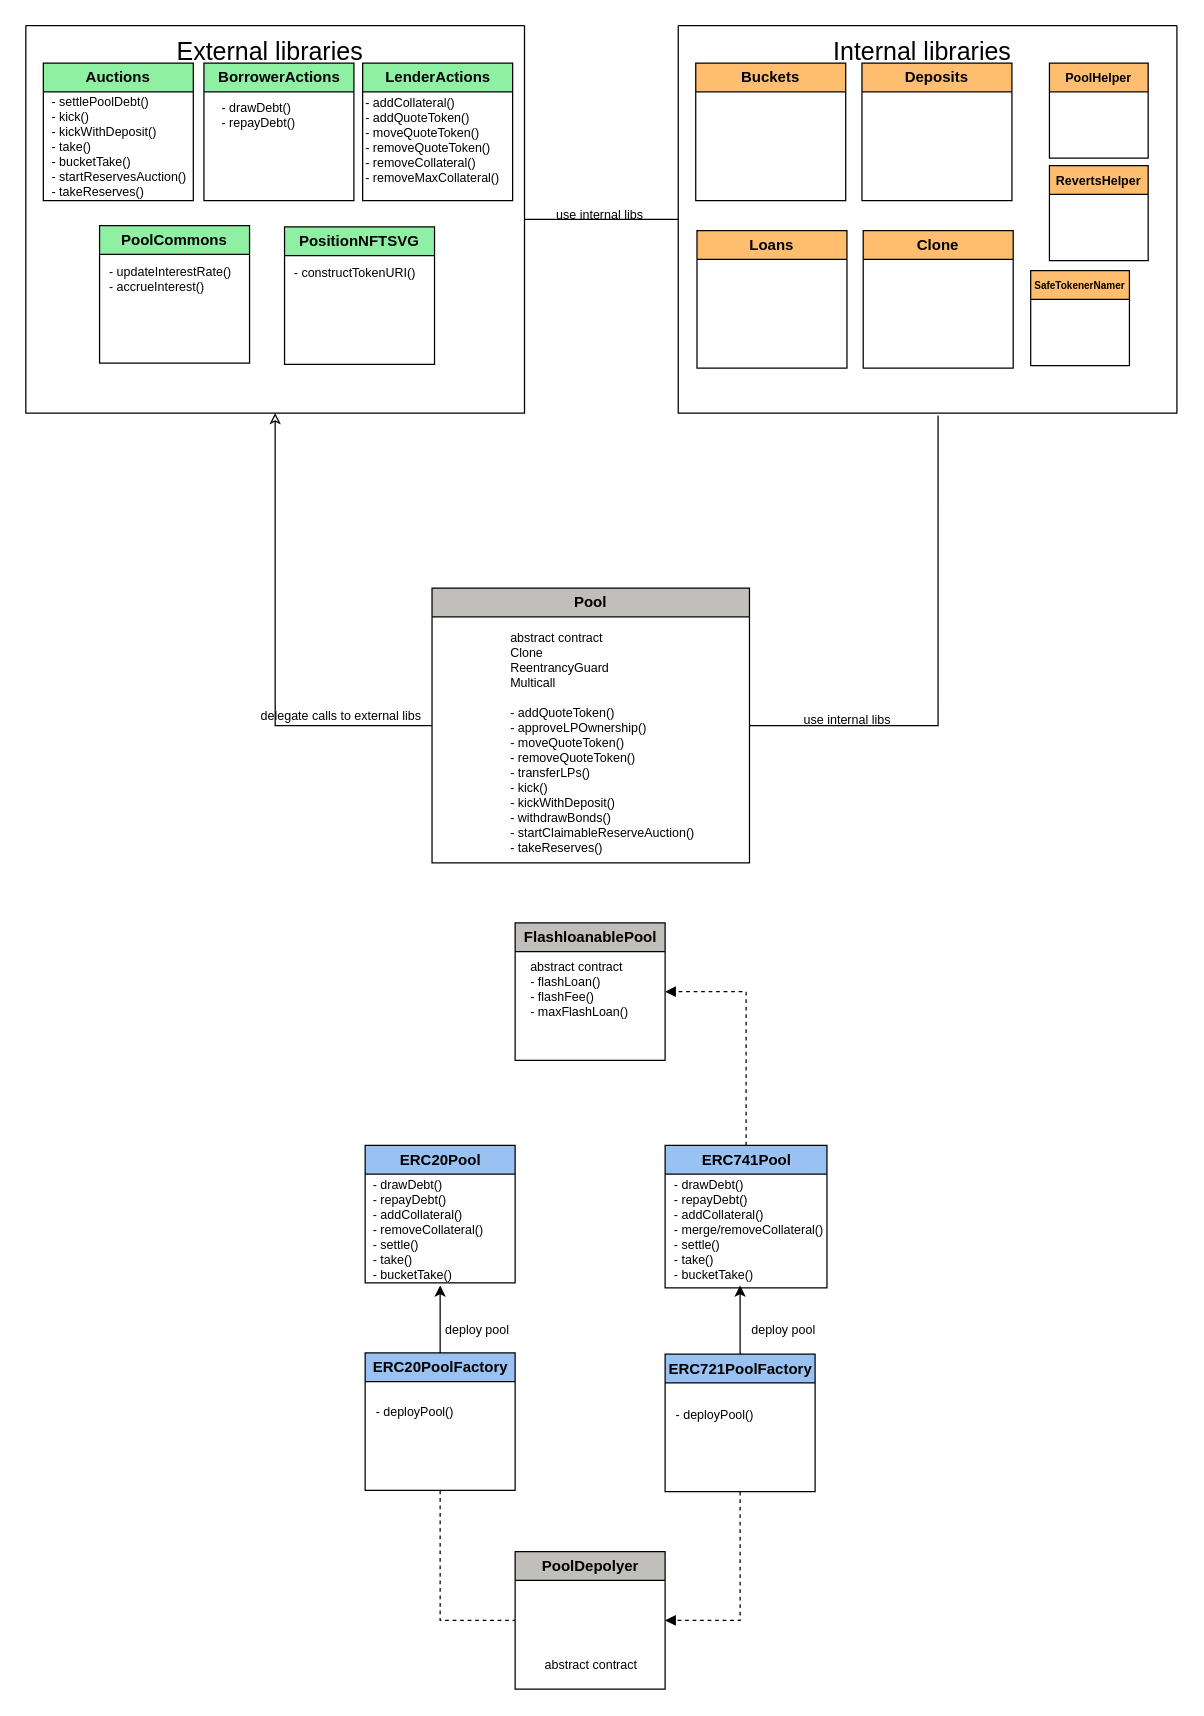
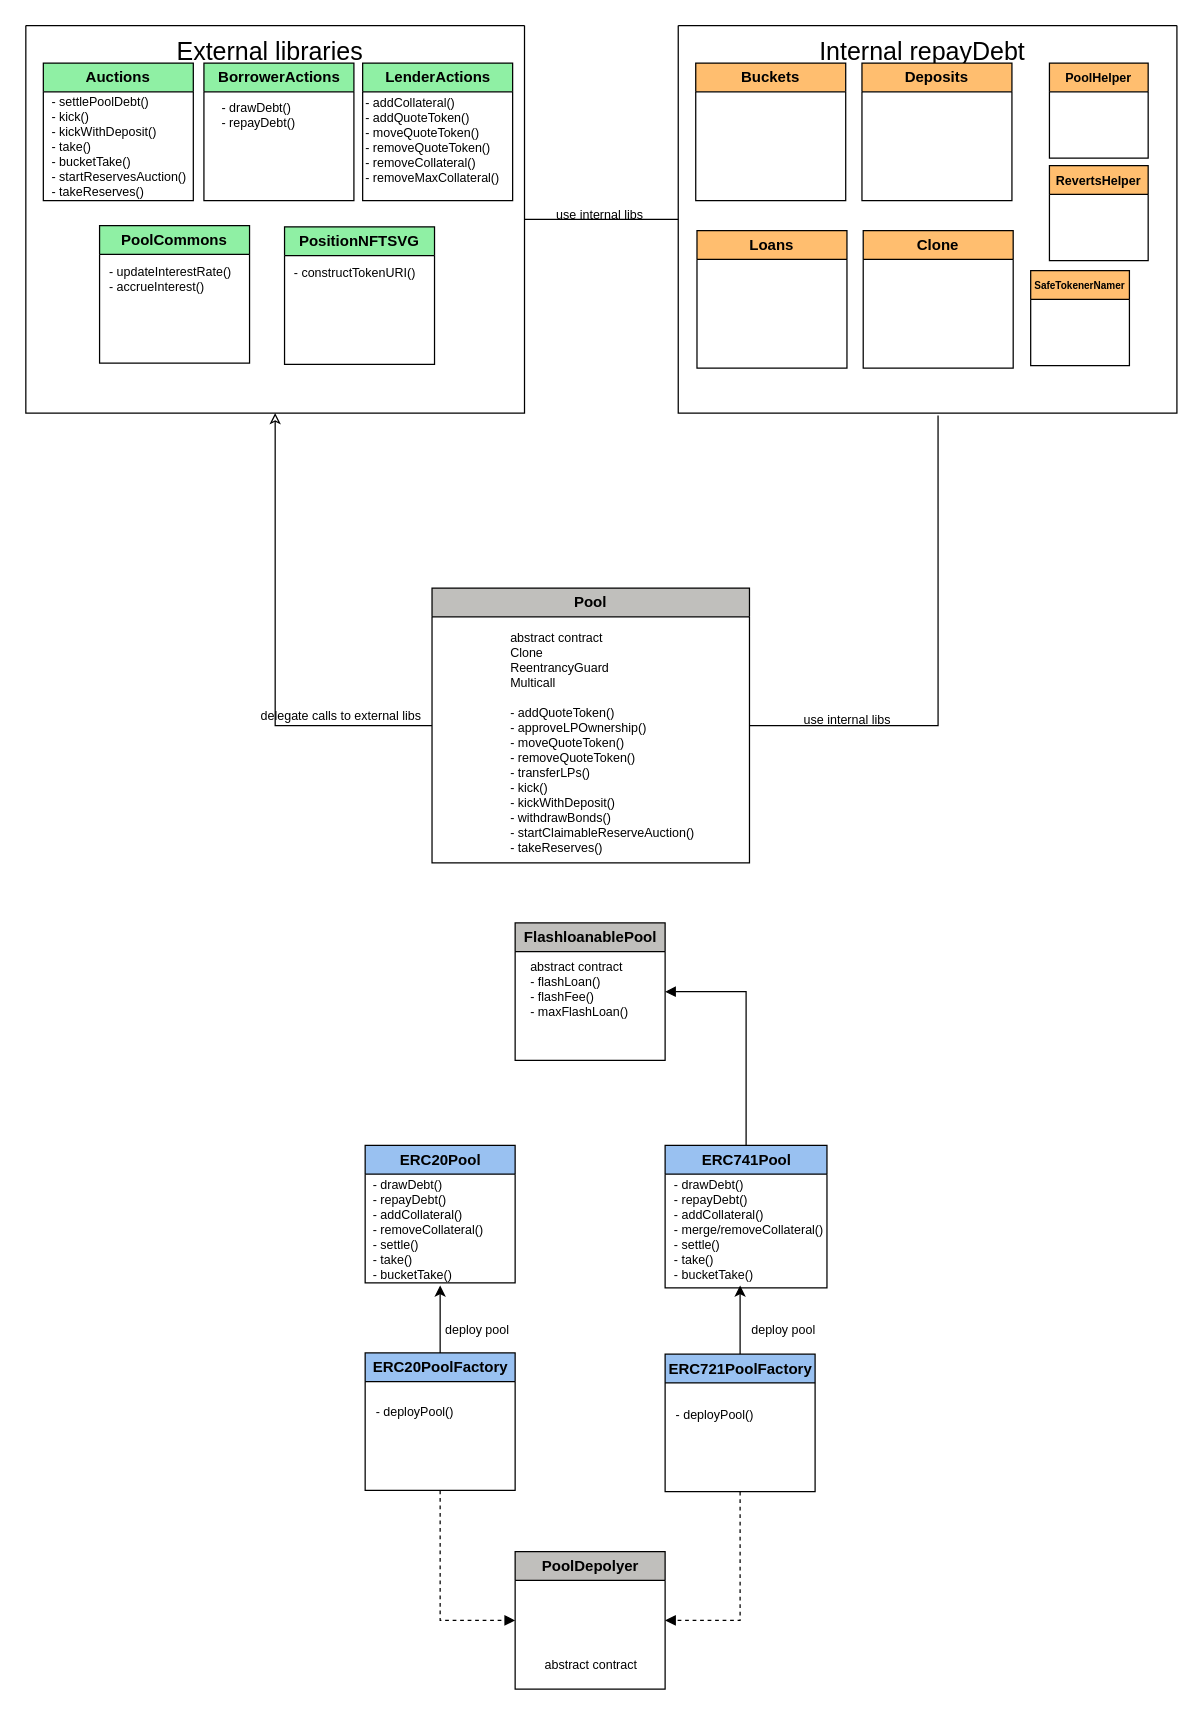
  <mxCell id="0" />
  <mxCell id="1" parent="0" />
  <mxCell id="2" value="Auctions" style="swimlane;whiteSpace=wrap;html=1;fillColor=#8ff0a4;" parent="1" vertex="1"><mxGeometry x="34" y="50" width="120" height="110" as="geometry" /></mxCell>
  <mxCell id="3" value="" style="swimlane;startSize=0;" parent="1" vertex="1"><mxGeometry x="542" y="20" width="399" height="310" as="geometry" /></mxCell>
- <mxCell id="4" value="&lt;font style=&quot;font-size: 20px;&quot;&gt;Internal libraries&lt;br&gt;&lt;/font&gt;" style="text;html=1;align=center;verticalAlign=middle;resizable=0;points=[];autosize=1;strokeColor=none;fillColor=none;" parent="3" vertex="1"><mxGeometry x="110" width="170" height="40" as="geometry" /></mxCell>
+ <mxCell id="4" value="&lt;font style=&quot;font-size: 20px;&quot;&gt;Internal repayDebt&lt;br&gt;&lt;/font&gt;" style="text;html=1;align=center;verticalAlign=middle;resizable=0;points=[];autosize=1;strokeColor=none;fillColor=none;" parent="3" vertex="1"><mxGeometry x="110" width="170" height="40" as="geometry" /></mxCell>
  <mxCell id="5" value="PoolHelper" style="swimlane;whiteSpace=wrap;html=1;fillColor=#ffbe6f;fontSize=10;" parent="3" vertex="1"><mxGeometry x="297" y="30" width="79" height="76" as="geometry" /></mxCell>
  <mxCell id="6" value="Buckets" style="swimlane;whiteSpace=wrap;html=1;fillColor=#ffbe6f;" parent="1" vertex="1"><mxGeometry x="556" y="50" width="120" height="110" as="geometry" /></mxCell>
  <mxCell id="7" value="Deposits" style="swimlane;whiteSpace=wrap;html=1;fillColor=#ffbe6f;" parent="1" vertex="1"><mxGeometry x="689" y="50" width="120" height="110" as="geometry" /></mxCell>
  <mxCell id="8" value="Clone" style="swimlane;whiteSpace=wrap;html=1;fillColor=#ffbe6f;" parent="1" vertex="1"><mxGeometry x="690" y="184" width="120" height="110" as="geometry" /></mxCell>
  <mxCell id="9" value="Loans" style="swimlane;whiteSpace=wrap;html=1;fillColor=#ffbe6f;" parent="1" vertex="1"><mxGeometry x="557" y="184" width="120" height="110" as="geometry" /></mxCell>
  <mxCell id="10" style="edgeStyle=orthogonalEdgeStyle;rounded=0;orthogonalLoop=1;jettySize=auto;html=1;fontSize=20;endArrow=none;endFill=0;" parent="1" source="11" target="3" edge="1"><mxGeometry relative="1" as="geometry" /></mxCell>
  <mxCell id="11" value="" style="swimlane;startSize=0;" parent="1" vertex="1"><mxGeometry x="20" y="20" width="399" height="310" as="geometry" /></mxCell>
  <mxCell id="12" value="&lt;font style=&quot;font-size: 20px;&quot;&gt;External libraries&lt;br&gt;&lt;/font&gt;" style="text;html=1;align=center;verticalAlign=middle;resizable=0;points=[];autosize=1;strokeColor=none;fillColor=none;" parent="11" vertex="1"><mxGeometry x="110" width="170" height="40" as="geometry" /></mxCell>
  <mxCell id="13" value="BorrowerActions" style="swimlane;whiteSpace=wrap;html=1;fillColor=#8ff0a4;" parent="11" vertex="1"><mxGeometry x="142.5" y="30" width="120" height="110" as="geometry" /></mxCell>
  <mxCell id="14" value="&lt;div align=&quot;left&quot;&gt;- drawDebt()&lt;/div&gt;&lt;div align=&quot;left&quot;&gt;- repayDebt()&lt;br&gt;&lt;/div&gt;" style="text;html=1;align=left;verticalAlign=middle;resizable=0;points=[];autosize=1;strokeColor=none;fillColor=none;fontSize=10;labelBackgroundColor=none;" parent="13" vertex="1"><mxGeometry x="12.5" y="22" width="80" height="40" as="geometry" /></mxCell>
  <mxCell id="15" value="LenderActions" style="swimlane;whiteSpace=wrap;html=1;fillColor=#8ff0a4;" parent="11" vertex="1"><mxGeometry x="269.5" y="30" width="120" height="110" as="geometry" /></mxCell>
  <mxCell id="16" value="PoolCommons" style="swimlane;whiteSpace=wrap;html=1;fillColor=#8ff0a4;" parent="11" vertex="1"><mxGeometry x="59" y="160" width="120" height="110" as="geometry" /></mxCell>
  <mxCell id="17" style="edgeStyle=orthogonalEdgeStyle;rounded=0;orthogonalLoop=1;jettySize=auto;html=1;exitX=0;exitY=0.5;exitDx=0;exitDy=0;entryX=0.5;entryY=1;entryDx=0;entryDy=0;fontSize=20;endArrow=classic;endFill=0;" parent="1" source="20" target="11" edge="1"><mxGeometry relative="1" as="geometry" /></mxCell>
  <mxCell id="18" style="edgeStyle=orthogonalEdgeStyle;rounded=0;orthogonalLoop=1;jettySize=auto;html=1;exitX=1;exitY=0.5;exitDx=0;exitDy=0;entryX=0.521;entryY=1.006;entryDx=0;entryDy=0;entryPerimeter=0;fontSize=20;endArrow=none;endFill=0;" parent="1" source="20" target="3" edge="1"><mxGeometry relative="1" as="geometry" /></mxCell>
  <mxCell id="19" value="&lt;font style=&quot;font-size: 10px;&quot;&gt;use internal libs&lt;br&gt;&lt;/font&gt;" style="edgeLabel;html=1;align=center;verticalAlign=middle;resizable=0;points=[];fontSize=20;labelBackgroundColor=none;" parent="18" vertex="1" connectable="0"><mxGeometry x="-0.072" y="-3" relative="1" as="geometry"><mxPoint x="-274" y="-379" as="offset" /></mxGeometry></mxCell>
  <mxCell id="20" value="Pool" style="swimlane;whiteSpace=wrap;html=1;fillColor=#c0bfbc;" parent="1" vertex="1"><mxGeometry x="345" y="470" width="254" height="220" as="geometry" /></mxCell>
  <mxCell id="21" value="&lt;div align=&quot;left&quot;&gt;abstract contract&lt;/div&gt;&lt;div align=&quot;left&quot;&gt;Clone&lt;/div&gt;&lt;div align=&quot;left&quot;&gt;ReentrancyGuard&lt;/div&gt;&lt;div align=&quot;left&quot;&gt;Multicall&lt;/div&gt;&lt;div align=&quot;left&quot;&gt;&lt;br&gt;&lt;/div&gt;&lt;div align=&quot;left&quot;&gt;- addQuoteToken()&lt;/div&gt;&lt;div align=&quot;left&quot;&gt;- approveLPOwnership()&lt;/div&gt;&lt;div align=&quot;left&quot;&gt;- moveQuoteToken()&lt;/div&gt;&lt;div align=&quot;left&quot;&gt;- removeQuoteToken()&lt;/div&gt;&lt;div align=&quot;left&quot;&gt;- transferLPs()&lt;/div&gt;&lt;div align=&quot;left&quot;&gt;- kick()&lt;/div&gt;&lt;div align=&quot;left&quot;&gt;- kickWithDeposit()&lt;/div&gt;&lt;div align=&quot;left&quot;&gt;- withdrawBonds()&lt;/div&gt;&lt;div align=&quot;left&quot;&gt;- startClaimableReserveAuction()&lt;/div&gt;&lt;div align=&quot;left&quot;&gt;- takeReserves()&lt;br&gt;&lt;/div&gt;" style="text;html=1;align=left;verticalAlign=middle;resizable=0;points=[];autosize=1;strokeColor=none;fillColor=none;fontSize=10;" parent="20" vertex="1"><mxGeometry x="61" y="29" width="170" height="190" as="geometry" /></mxCell>
  <mxCell id="22" value="&lt;font style=&quot;font-size: 10px;&quot;&gt;delegate calls to external libs&lt;br&gt;&lt;/font&gt;" style="edgeLabel;html=1;align=center;verticalAlign=middle;resizable=0;points=[];fontSize=20;labelBackgroundColor=none;" parent="1" vertex="1" connectable="0"><mxGeometry x="263" y="570" as="geometry"><mxPoint x="8" y="-3" as="offset" /></mxGeometry></mxCell>
  <mxCell id="23" value="&lt;font style=&quot;font-size: 10px;&quot;&gt;use internal libs&lt;br&gt;&lt;/font&gt;" style="edgeLabel;html=1;align=center;verticalAlign=middle;resizable=0;points=[];fontSize=20;labelBackgroundColor=none;" parent="1" vertex="1" connectable="0"><mxGeometry x="676" y="570" as="geometry" /></mxCell>
  <mxCell id="24" value="FlashloanablePool" style="swimlane;whiteSpace=wrap;html=1;fillColor=#c0bfbc;" parent="1" vertex="1"><mxGeometry x="411.5" y="738" width="120" height="110" as="geometry" /></mxCell>
  <mxCell id="25" value="&lt;div align=&quot;left&quot;&gt;abstract contract&lt;/div&gt;&lt;div align=&quot;left&quot;&gt;- flashLoan()&lt;/div&gt;&lt;div align=&quot;left&quot;&gt;- flashFee()&lt;/div&gt;&lt;div align=&quot;left&quot;&gt;- maxFlashLoan()&lt;br&gt;&lt;/div&gt;&lt;div align=&quot;left&quot;&gt;&lt;br&gt;&lt;/div&gt;" style="text;html=1;align=left;verticalAlign=middle;resizable=0;points=[];autosize=1;strokeColor=none;fillColor=none;fontSize=10;" parent="24" vertex="1"><mxGeometry x="10" y="24" width="100" height="70" as="geometry" /></mxCell>
  <mxCell id="26" value="ERC20Pool" style="swimlane;whiteSpace=wrap;html=1;fillColor=#99c1f1;" parent="1" vertex="1"><mxGeometry x="291.5" y="916" width="120" height="110" as="geometry" /></mxCell>
- <mxCell id="27" style="edgeStyle=orthogonalEdgeStyle;rounded=0;orthogonalLoop=1;jettySize=auto;html=1;entryX=1;entryY=0.5;entryDx=0;entryDy=0;fontSize=10;endArrow=block;endFill=1;dashed=1;" parent="1" source="28" target="24" edge="1"><mxGeometry relative="1" as="geometry" /></mxCell>
+ <mxCell id="27" style="edgeStyle=orthogonalEdgeStyle;rounded=0;orthogonalLoop=1;jettySize=auto;html=1;entryX=1;entryY=0.5;entryDx=0;entryDy=0;fontSize=10;endArrow=block;endFill=1;dashed=0;" parent="1" source="28" target="24" edge="1"><mxGeometry relative="1" as="geometry" /></mxCell>
  <mxCell id="28" value="ERC741Pool" style="swimlane;whiteSpace=wrap;html=1;fillColor=#99c1f1;" parent="1" vertex="1"><mxGeometry x="531.5" y="916" width="129.5" height="114" as="geometry" /></mxCell>
- <mxCell id="29" style="edgeStyle=orthogonalEdgeStyle;rounded=0;orthogonalLoop=1;jettySize=auto;html=1;exitX=0.5;exitY=1;exitDx=0;exitDy=0;entryX=0;entryY=0.5;entryDx=0;entryDy=0;dashed=1;fontSize=10;endArrow=none;endFill=1;" parent="1" source="31" target="35" edge="1"><mxGeometry relative="1" as="geometry"><mxPoint x="351.5" y="1106" as="sourcePoint" /><mxPoint x="411.5" y="1215" as="targetPoint" /></mxGeometry></mxCell>
+ <mxCell id="29" style="edgeStyle=orthogonalEdgeStyle;rounded=0;orthogonalLoop=1;jettySize=auto;html=1;exitX=0.5;exitY=1;exitDx=0;exitDy=0;entryX=0;entryY=0.5;entryDx=0;entryDy=0;dashed=1;fontSize=10;endArrow=block;endFill=1;" parent="1" source="31" target="35" edge="1"><mxGeometry relative="1" as="geometry"><mxPoint x="351.5" y="1106" as="sourcePoint" /><mxPoint x="411.5" y="1215" as="targetPoint" /></mxGeometry></mxCell>
  <mxCell id="30" style="edgeStyle=orthogonalEdgeStyle;rounded=0;orthogonalLoop=1;jettySize=auto;html=1;exitX=0.5;exitY=0;exitDx=0;exitDy=0;entryX=0.5;entryY=1;entryDx=0;entryDy=0;fontSize=10;endArrow=classic;endFill=1;" parent="1" edge="1"><mxGeometry relative="1" as="geometry"><mxPoint x="351.5" y="1083" as="sourcePoint" /><mxPoint x="351.5" y="1028" as="targetPoint" /></mxGeometry></mxCell>
  <mxCell id="31" value="ERC20PoolFactory" style="swimlane;whiteSpace=wrap;html=1;fillColor=#99c1f1;" parent="1" vertex="1"><mxGeometry x="291.5" y="1082" width="120" height="110" as="geometry" /></mxCell>
  <mxCell id="32" style="edgeStyle=orthogonalEdgeStyle;rounded=0;orthogonalLoop=1;jettySize=auto;html=1;exitX=0.5;exitY=1;exitDx=0;exitDy=0;dashed=1;fontSize=10;endArrow=block;endFill=1;entryX=1;entryY=0.5;entryDx=0;entryDy=0;" parent="1" source="34" target="35" edge="1"><mxGeometry relative="1" as="geometry"><mxPoint x="531.5" y="1215" as="targetPoint" /></mxGeometry></mxCell>
  <mxCell id="33" style="edgeStyle=orthogonalEdgeStyle;rounded=0;orthogonalLoop=1;jettySize=auto;html=1;exitX=0.5;exitY=0;exitDx=0;exitDy=0;entryX=0.5;entryY=1;entryDx=0;entryDy=0;fontSize=10;endArrow=classic;endFill=1;" parent="1" source="34" edge="1"><mxGeometry relative="1" as="geometry"><mxPoint x="591.5" y="1028" as="targetPoint" /></mxGeometry></mxCell>
  <mxCell id="34" value="ERC721PoolFactory" style="swimlane;whiteSpace=wrap;html=1;fillColor=#99c1f1;" parent="1" vertex="1"><mxGeometry x="531.5" y="1083" width="120" height="110" as="geometry" /></mxCell>
  <mxCell id="35" value="PoolDepolyer" style="swimlane;whiteSpace=wrap;html=1;fillColor=#c0bfbc;" parent="1" vertex="1"><mxGeometry x="411.5" y="1241" width="120" height="110" as="geometry" /></mxCell>
  <mxCell id="36" value="abstract contract" style="text;html=1;align=center;verticalAlign=middle;resizable=0;points=[];autosize=1;strokeColor=none;fillColor=none;fontSize=10;" parent="35" vertex="1"><mxGeometry x="10" y="75" width="100" height="30" as="geometry" /></mxCell>
  <mxCell id="37" value="deploy pool" style="text;html=1;align=center;verticalAlign=middle;resizable=0;points=[];autosize=1;strokeColor=none;fillColor=none;fontSize=10;" parent="1" vertex="1"><mxGeometry x="346" y="1048" width="70" height="30" as="geometry" /></mxCell>
  <mxCell id="38" value="deploy pool" style="text;html=1;align=center;verticalAlign=middle;resizable=0;points=[];autosize=1;strokeColor=none;fillColor=none;fontSize=10;" parent="1" vertex="1"><mxGeometry x="591" y="1048" width="70" height="30" as="geometry" /></mxCell>
  <mxCell id="39" value="RevertsHelper" style="swimlane;whiteSpace=wrap;html=1;fillColor=#ffbe6f;fontSize=10;" parent="1" vertex="1"><mxGeometry x="839" y="132" width="79" height="76" as="geometry" /></mxCell>
  <mxCell id="40" value="SafeTokenerNamer" style="swimlane;whiteSpace=wrap;html=1;fillColor=#ffbe6f;fontSize=8;" parent="1" vertex="1"><mxGeometry x="824" y="216" width="79" height="76" as="geometry" /></mxCell>
  <mxCell id="41" value="PositionNFTSVG" style="swimlane;whiteSpace=wrap;html=1;fillColor=#8ff0a4;" parent="1" vertex="1"><mxGeometry x="227" y="181" width="120" height="110" as="geometry" /></mxCell>
  <mxCell id="42" value="&lt;div align=&quot;left&quot;&gt;- settlePoolDebt()&lt;/div&gt;&lt;div align=&quot;left&quot;&gt;- kick()&lt;/div&gt;&lt;div align=&quot;left&quot;&gt;- kickWithDeposit()&lt;/div&gt;&lt;div align=&quot;left&quot;&gt;- take()&lt;/div&gt;&lt;div align=&quot;left&quot;&gt;- bucketTake()&lt;/div&gt;&lt;div align=&quot;left&quot;&gt;- startReservesAuction()&lt;/div&gt;&lt;div align=&quot;left&quot;&gt;- takeReserves()&lt;br&gt;&lt;/div&gt;" style="text;html=1;align=left;verticalAlign=middle;resizable=0;points=[];autosize=1;strokeColor=none;fillColor=none;fontSize=10;" parent="1" vertex="1"><mxGeometry x="39" y="67" width="130" height="100" as="geometry" /></mxCell>
  <mxCell id="43" value="&lt;div align=&quot;left&quot;&gt;- addCollateral()&lt;/div&gt;&lt;div align=&quot;left&quot;&gt;- addQuoteToken()&lt;/div&gt;&lt;div align=&quot;left&quot;&gt;- moveQuoteToken()&lt;/div&gt;&lt;div align=&quot;left&quot;&gt;- removeQuoteToken()&lt;/div&gt;&lt;div align=&quot;left&quot;&gt;- removeCollateral()&lt;/div&gt;&lt;div align=&quot;left&quot;&gt;- removeMaxCollateral()&lt;br&gt;&lt;/div&gt;" style="text;html=1;align=left;verticalAlign=middle;resizable=0;points=[];autosize=1;strokeColor=none;fillColor=none;fontSize=10;" parent="1" vertex="1"><mxGeometry x="290" y="67" width="130" height="90" as="geometry" /></mxCell>
  <mxCell id="44" value="&lt;div&gt;- updateInterestRate()&lt;/div&gt;&lt;div&gt;- accrueInterest()&lt;br&gt;&lt;/div&gt;" style="text;html=1;align=left;verticalAlign=middle;resizable=0;points=[];autosize=1;strokeColor=none;fillColor=none;fontSize=10;" parent="1" vertex="1"><mxGeometry x="85" y="203" width="120" height="40" as="geometry" /></mxCell>
  <mxCell id="45" value="- constructTokenURI()" style="text;html=1;align=center;verticalAlign=middle;resizable=0;points=[];autosize=1;strokeColor=none;fillColor=none;fontSize=10;" parent="1" vertex="1"><mxGeometry x="223" y="203" width="120" height="30" as="geometry" /></mxCell>
  <mxCell id="46" value="- deployPool()" style="text;html=1;align=center;verticalAlign=middle;resizable=0;points=[];autosize=1;strokeColor=none;fillColor=none;fontSize=10;" parent="1" vertex="1"><mxGeometry x="286" y="1114" width="90" height="30" as="geometry" /></mxCell>
  <mxCell id="47" value="- deployPool()" style="text;html=1;align=center;verticalAlign=middle;resizable=0;points=[];autosize=1;strokeColor=none;fillColor=none;fontSize=10;" parent="1" vertex="1"><mxGeometry x="526" y="1116" width="90" height="30" as="geometry" /></mxCell>
  <mxCell id="48" value="&lt;div align=&quot;left&quot;&gt;- drawDebt()&lt;/div&gt;&lt;div align=&quot;left&quot;&gt;- repayDebt()&lt;/div&gt;&lt;div align=&quot;left&quot;&gt;- addCollateral()&lt;/div&gt;&lt;div align=&quot;left&quot;&gt;- removeCollateral()&lt;/div&gt;&lt;div align=&quot;left&quot;&gt;- settle()&lt;/div&gt;&lt;div align=&quot;left&quot;&gt;- take()&lt;/div&gt;&lt;div align=&quot;left&quot;&gt;- bucketTake()&lt;br&gt;&lt;/div&gt;" style="text;html=1;align=left;verticalAlign=middle;resizable=0;points=[];autosize=1;strokeColor=none;fillColor=none;fontSize=10;" parent="1" vertex="1"><mxGeometry x="296" y="933" width="110" height="100" as="geometry" /></mxCell>
  <mxCell id="49" value="&lt;div align=&quot;left&quot;&gt;- drawDebt()&lt;/div&gt;&lt;div align=&quot;left&quot;&gt;- repayDebt()&lt;/div&gt;&lt;div align=&quot;left&quot;&gt;- addCollateral()&lt;/div&gt;&lt;div align=&quot;left&quot;&gt;- merge/removeCollateral()&lt;/div&gt;&lt;div align=&quot;left&quot;&gt;- settle()&lt;/div&gt;&lt;div align=&quot;left&quot;&gt;- take()&lt;/div&gt;&lt;div align=&quot;left&quot;&gt;- bucketTake()&lt;br&gt;&lt;/div&gt;" style="text;html=1;align=left;verticalAlign=middle;resizable=0;points=[];autosize=1;strokeColor=none;fillColor=none;fontSize=10;" parent="1" vertex="1"><mxGeometry x="537" y="933" width="140" height="100" as="geometry" /></mxCell>
